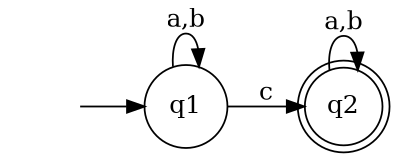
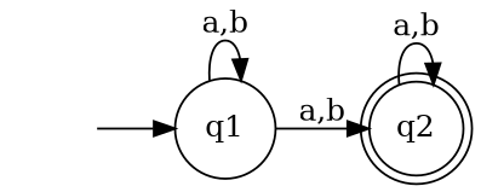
  digraph {
    rankdir=LR
    node [margin=0.1 shape=circle]
    q2 [margin=0 shape=doublecircle]
    " " [color=white width=0]
    q1
    q2 -> q2 [label="a,b"]
    " " -> q1
-   q1 -> q2 [label=c]
+   q1 -> q2 [label="a,b"]
    q1 -> q1 [label="a,b"]
  }
